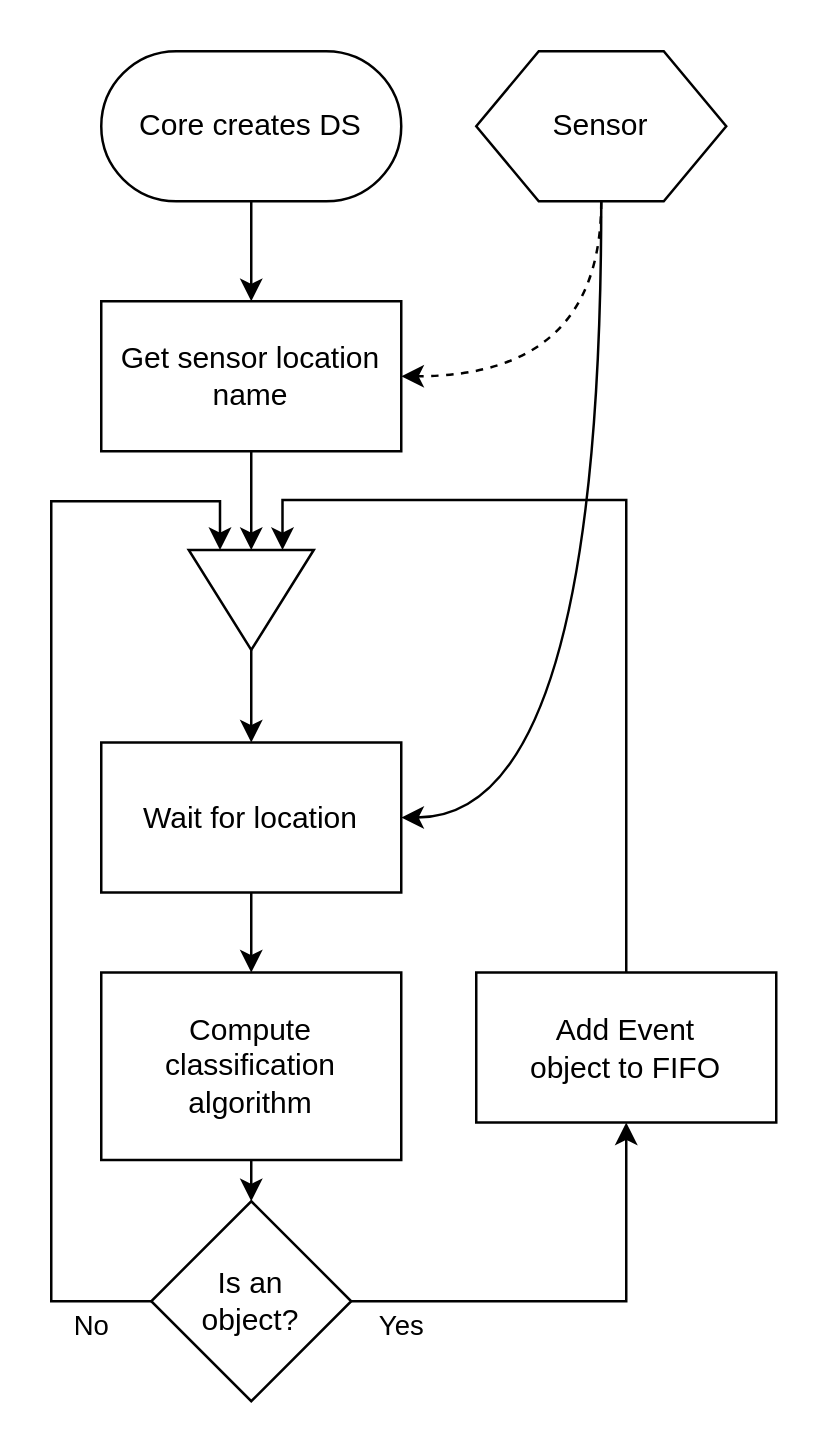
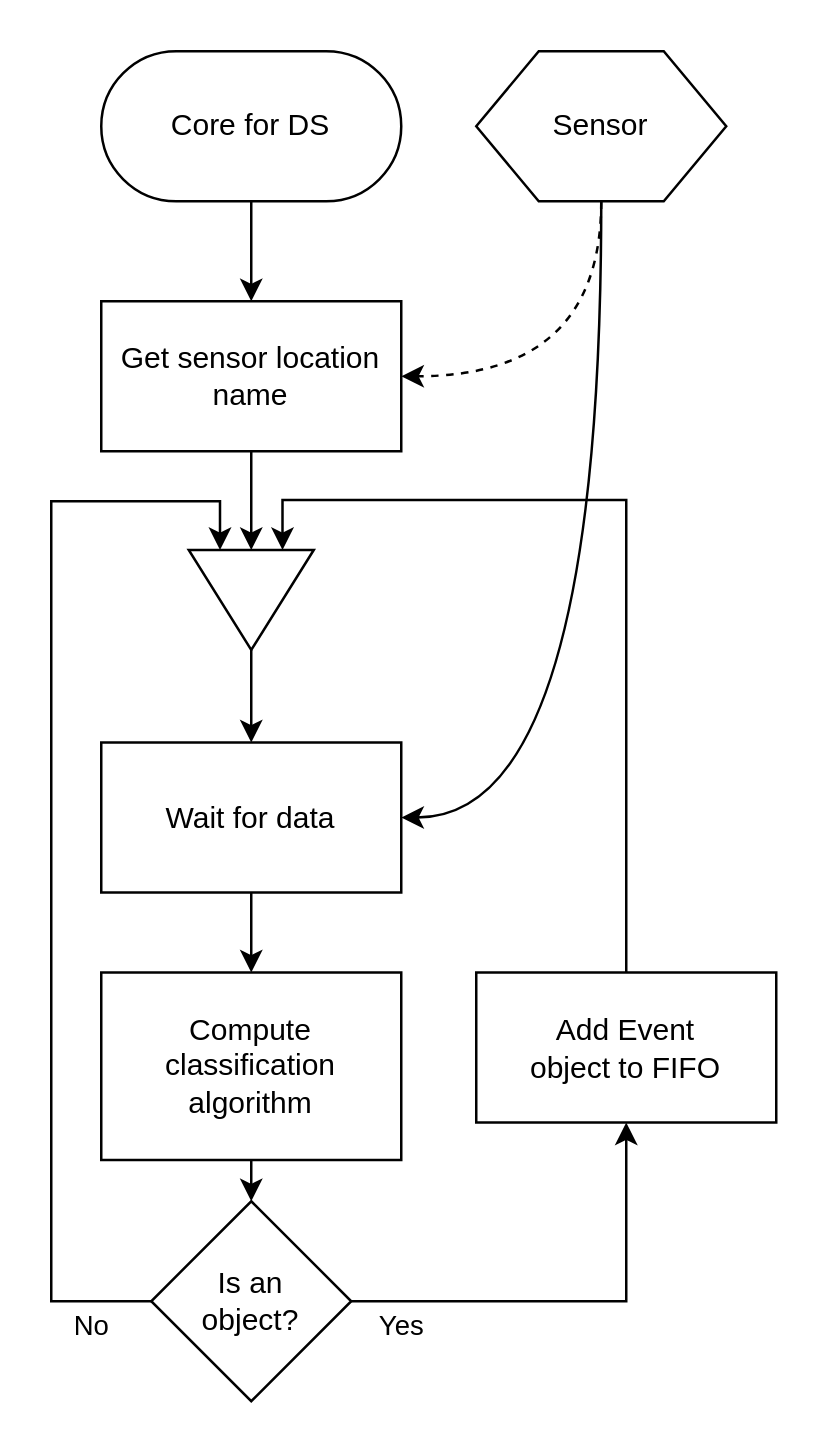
  <mxCell id="0" />
  <mxCell id="1" parent="0" />
  <mxCell id="2" value="" style="group" vertex="1" connectable="0" parent="1"><mxGeometry x="20" y="20" width="290" height="540" as="geometry" /></mxCell>
- <mxCell id="3" value="Core creates DS" style="rounded=1;whiteSpace=wrap;html=1;arcSize=50;" parent="2" vertex="1"><mxGeometry x="20" width="120" height="60" as="geometry" /></mxCell>
+ <mxCell id="3" value="Core for DS" style="rounded=1;whiteSpace=wrap;html=1;arcSize=50;" parent="2" vertex="1"><mxGeometry x="20" width="120" height="60" as="geometry" /></mxCell>
  <mxCell id="4" value="Get sensor location name" style="rounded=1;whiteSpace=wrap;html=1;arcSize=0;" parent="2" vertex="1"><mxGeometry x="20" y="100" width="120" height="60" as="geometry" /></mxCell>
  <mxCell id="5" style="edgeStyle=orthogonalEdgeStyle;rounded=0;orthogonalLoop=1;jettySize=auto;html=1;exitX=0.5;exitY=1;exitDx=0;exitDy=0;entryX=0.5;entryY=0;entryDx=0;entryDy=0;" parent="2" source="3" target="4" edge="1"><mxGeometry relative="1" as="geometry" /></mxCell>
  <mxCell id="6" value="" style="edgeStyle=orthogonalEdgeStyle;rounded=0;orthogonalLoop=1;jettySize=auto;html=1;exitX=0.5;exitY=1;exitDx=0;exitDy=0;entryX=1;entryY=0.5;entryDx=0;entryDy=0;dashed=1;curved=1;" parent="2" source="7" target="4" edge="1"><mxGeometry relative="1" as="geometry" /></mxCell>
  <mxCell id="7" value="Sensor" style="shape=hexagon;perimeter=hexagonPerimeter2;whiteSpace=wrap;html=1;size=0.25;" parent="2" vertex="1"><mxGeometry x="170" width="100" height="60" as="geometry" /></mxCell>
  <mxCell id="8" value="" style="triangle;whiteSpace=wrap;html=1;rotation=90;" parent="2" vertex="1"><mxGeometry x="60" y="194.5" width="40" height="50" as="geometry" /></mxCell>
  <mxCell id="9" style="edgeStyle=orthogonalEdgeStyle;rounded=0;orthogonalLoop=1;jettySize=auto;html=1;exitX=0.5;exitY=1;exitDx=0;exitDy=0;entryX=0;entryY=0.5;entryDx=0;entryDy=0;" parent="2" source="4" target="8" edge="1"><mxGeometry relative="1" as="geometry" /></mxCell>
  <mxCell id="10" value="Compute classification algorithm" style="rounded=1;whiteSpace=wrap;html=1;arcSize=0;" parent="2" vertex="1"><mxGeometry x="20" y="368.5" width="120" height="75" as="geometry" /></mxCell>
  <mxCell id="11" value="No" style="edgeStyle=orthogonalEdgeStyle;rounded=0;orthogonalLoop=1;jettySize=auto;html=1;exitX=0;exitY=0.5;exitDx=0;exitDy=0;entryX=0;entryY=0.75;entryDx=0;entryDy=0;" parent="2" source="12" target="8" edge="1"><mxGeometry x="-0.893" y="10" relative="1" as="geometry"><Array as="points"><mxPoint y="500" /><mxPoint y="180" /><mxPoint x="68" y="180" /></Array><mxPoint as="offset" /></mxGeometry></mxCell>
  <mxCell id="12" value="Is an&lt;br&gt;object?" style="rhombus;whiteSpace=wrap;html=1;" parent="2" vertex="1"><mxGeometry x="40" y="460" width="80" height="80" as="geometry" /></mxCell>
  <mxCell id="13" style="edgeStyle=orthogonalEdgeStyle;rounded=0;orthogonalLoop=1;jettySize=auto;html=1;exitX=0.5;exitY=1;exitDx=0;exitDy=0;entryX=0.5;entryY=0;entryDx=0;entryDy=0;" parent="2" source="10" target="12" edge="1"><mxGeometry relative="1" as="geometry" /></mxCell>
  <mxCell id="14" style="edgeStyle=orthogonalEdgeStyle;rounded=0;orthogonalLoop=1;jettySize=auto;html=1;exitX=0.5;exitY=1;exitDx=0;exitDy=0;entryX=0.5;entryY=0;entryDx=0;entryDy=0;" parent="2" source="15" target="10" edge="1"><mxGeometry relative="1" as="geometry" /></mxCell>
- <mxCell id="15" value="Wait for location" style="rounded=1;whiteSpace=wrap;html=1;arcSize=0;" parent="2" vertex="1"><mxGeometry x="20" y="276.5" width="120" height="60" as="geometry" /></mxCell>
+ <mxCell id="15" value="Wait for data" style="rounded=1;whiteSpace=wrap;html=1;arcSize=0;" parent="2" vertex="1"><mxGeometry x="20" y="276.5" width="120" height="60" as="geometry" /></mxCell>
  <mxCell id="16" value="" style="edgeStyle=orthogonalEdgeStyle;rounded=0;orthogonalLoop=1;jettySize=auto;html=1;exitX=0.5;exitY=1;exitDx=0;exitDy=0;entryX=1;entryY=0.5;entryDx=0;entryDy=0;curved=1;dashed=0;" parent="2" source="7" target="15" edge="1"><mxGeometry relative="1" as="geometry" /></mxCell>
  <mxCell id="17" style="edgeStyle=orthogonalEdgeStyle;rounded=0;orthogonalLoop=1;jettySize=auto;html=1;exitX=1;exitY=0.5;exitDx=0;exitDy=0;entryX=0.5;entryY=0;entryDx=0;entryDy=0;" parent="2" source="8" target="15" edge="1"><mxGeometry relative="1" as="geometry" /></mxCell>
  <mxCell id="18" style="edgeStyle=orthogonalEdgeStyle;rounded=0;orthogonalLoop=1;jettySize=auto;html=1;exitX=0.5;exitY=0;exitDx=0;exitDy=0;entryX=0;entryY=0.25;entryDx=0;entryDy=0;jumpStyle=arc;" parent="2" source="19" target="8" edge="1"><mxGeometry relative="1" as="geometry" /></mxCell>
  <mxCell id="19" value="Add Event &lt;br&gt;object to FIFO" style="rounded=1;whiteSpace=wrap;html=1;arcSize=0;" parent="2" vertex="1"><mxGeometry x="170" y="368.5" width="120" height="60" as="geometry" /></mxCell>
  <mxCell id="20" value="Yes" style="edgeStyle=orthogonalEdgeStyle;rounded=0;orthogonalLoop=1;jettySize=auto;html=1;exitX=1;exitY=0.5;exitDx=0;exitDy=0;entryX=0.5;entryY=1;entryDx=0;entryDy=0;" parent="2" source="12" target="19" edge="1"><mxGeometry x="-0.779" y="-10" relative="1" as="geometry"><mxPoint as="offset" /></mxGeometry></mxCell>
